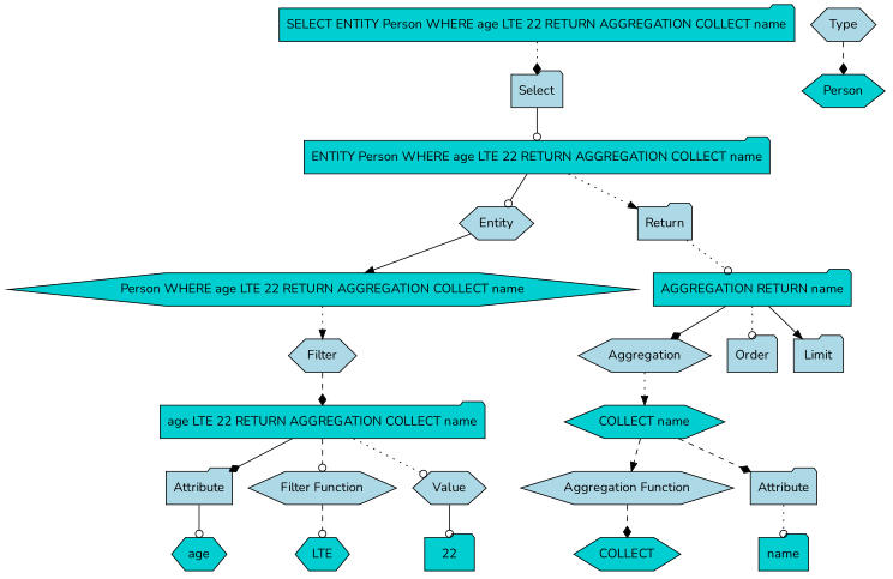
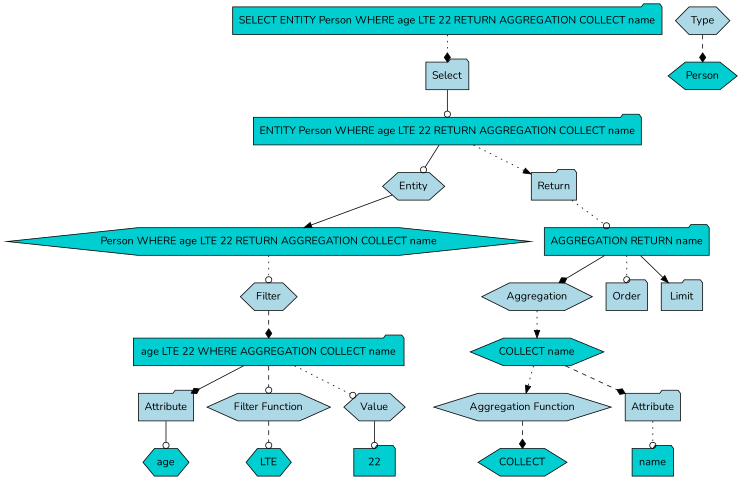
  digraph {
    fontname=Nunito
    node [fillcolor=lightblue fontname=Nunito shape=hexagon style=filled]
    edge [arrowhead=odot fontname=Nunito style=dotted]
    n1 [label=Select shape=folder]
    n2 [fillcolor=darkturquoise label="ENTITY Person WHERE age LTE 22 RETURN AGGREGATION COLLECT name" shape=folder]
    n3 [label=Entity]
    n4 [label=Return shape=folder]
    n5 [fillcolor=darkturquoise label="Person WHERE age LTE 22 RETURN AGGREGATION COLLECT name"]
    n6 [label=Filter]
    n7 [fillcolor=darkturquoise label="AGGREGATION RETURN name" shape=folder]
    n8 [label=Aggregation]
    n9 [label=Order shape=folder]
    n10 [label=Limit shape=folder]
    n11 [label=Type]
    n12 [fillcolor=darkturquoise label=Person]
-   n13 [fillcolor=darkturquoise label="age LTE 22 RETURN AGGREGATION COLLECT name" shape=folder]
+   n13 [fillcolor=darkturquoise label="age LTE 22 WHERE AGGREGATION COLLECT name" shape=folder]
    n14 [label=Attribute shape=folder]
    n15 [label="Filter Function"]
    n16 [label=Value]
    n17 [fillcolor=darkturquoise label="COLLECT name"]
    n18 [label="Aggregation Function"]
    n19 [label=Attribute shape=folder]
    n20 [fillcolor=darkturquoise label=age]
    n21 [fillcolor=darkturquoise label=LTE]
    n22 [fillcolor=darkturquoise label=22 shape=folder]
    n23 [fillcolor=darkturquoise label=COLLECT]
    n24 [fillcolor=darkturquoise label=name shape=folder]
    n25 [fillcolor=darkturquoise label="SELECT ENTITY Person WHERE age LTE 22 RETURN AGGREGATION COLLECT name" shape=folder]
    n1 -> n2 [style=solid]
    n2 -> n3 [style=solid]
    n2 -> n4 [arrowhead=normal]
    n3 -> n5 [arrowhead=normal style=solid]
    n4 -> n7
-   n5 -> n6 [arrowhead=normal]
+   n5 -> n6
    n6 -> n13 [arrowhead=diamond style=dashed]
    n7 -> n8 [arrowhead=diamond style=solid]
    n7 -> n9
    n7 -> n10 [arrowhead=normal style=solid]
    n8 -> n17 [arrowhead=normal]
    n11 -> n12 [arrowhead=diamond style=dashed]
    n13 -> n14 [arrowhead=diamond style=solid]
    n13 -> n15 [style=dashed]
    n13 -> n16
    n14 -> n20 [style=solid]
    n15 -> n21 [style=dashed]
    n16 -> n22 [style=solid]
-   n17 -> n18 [arrowhead=normal style=dashed]
+   n17 -> n18 [arrowhead=normal]
    n17 -> n19 [arrowhead=diamond style=dashed]
    n18 -> n23 [arrowhead=diamond style=dashed]
    n19 -> n24
    n25 -> n1 [arrowhead=diamond]
  }
